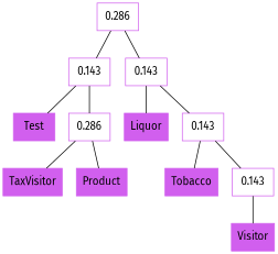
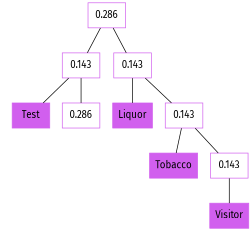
  digraph {
    fontname="Fira Sans"
    node [color=mediumorchid2 fontname="Fira Sans" shape=rectangle]
    edge [dir=none fontname="Fira Sans"]
    n1 [label=Test style=filled]
    n2 [label=0.143]
    n3 [label=0.286]
-   n4 [label=TaxVisitor style=filled]
-   n5 [label=Product style=filled]
    n6 [label=Liquor style=filled]
    n7 [label=0.143]
    n8 [label=0.143]
    n9 [label=Tobacco style=filled]
    n10 [label=0.143]
    n11 [label=Visitor style=filled]
    n12 [label=0.286]
    n2 -> n1
    n2 -> n3
-   n3 -> n4
-   n3 -> n5
    n7 -> n6
    n7 -> n8
    n8 -> n9
    n8 -> n10
    n10 -> n11
    n12 -> n2
    n12 -> n7
  }
